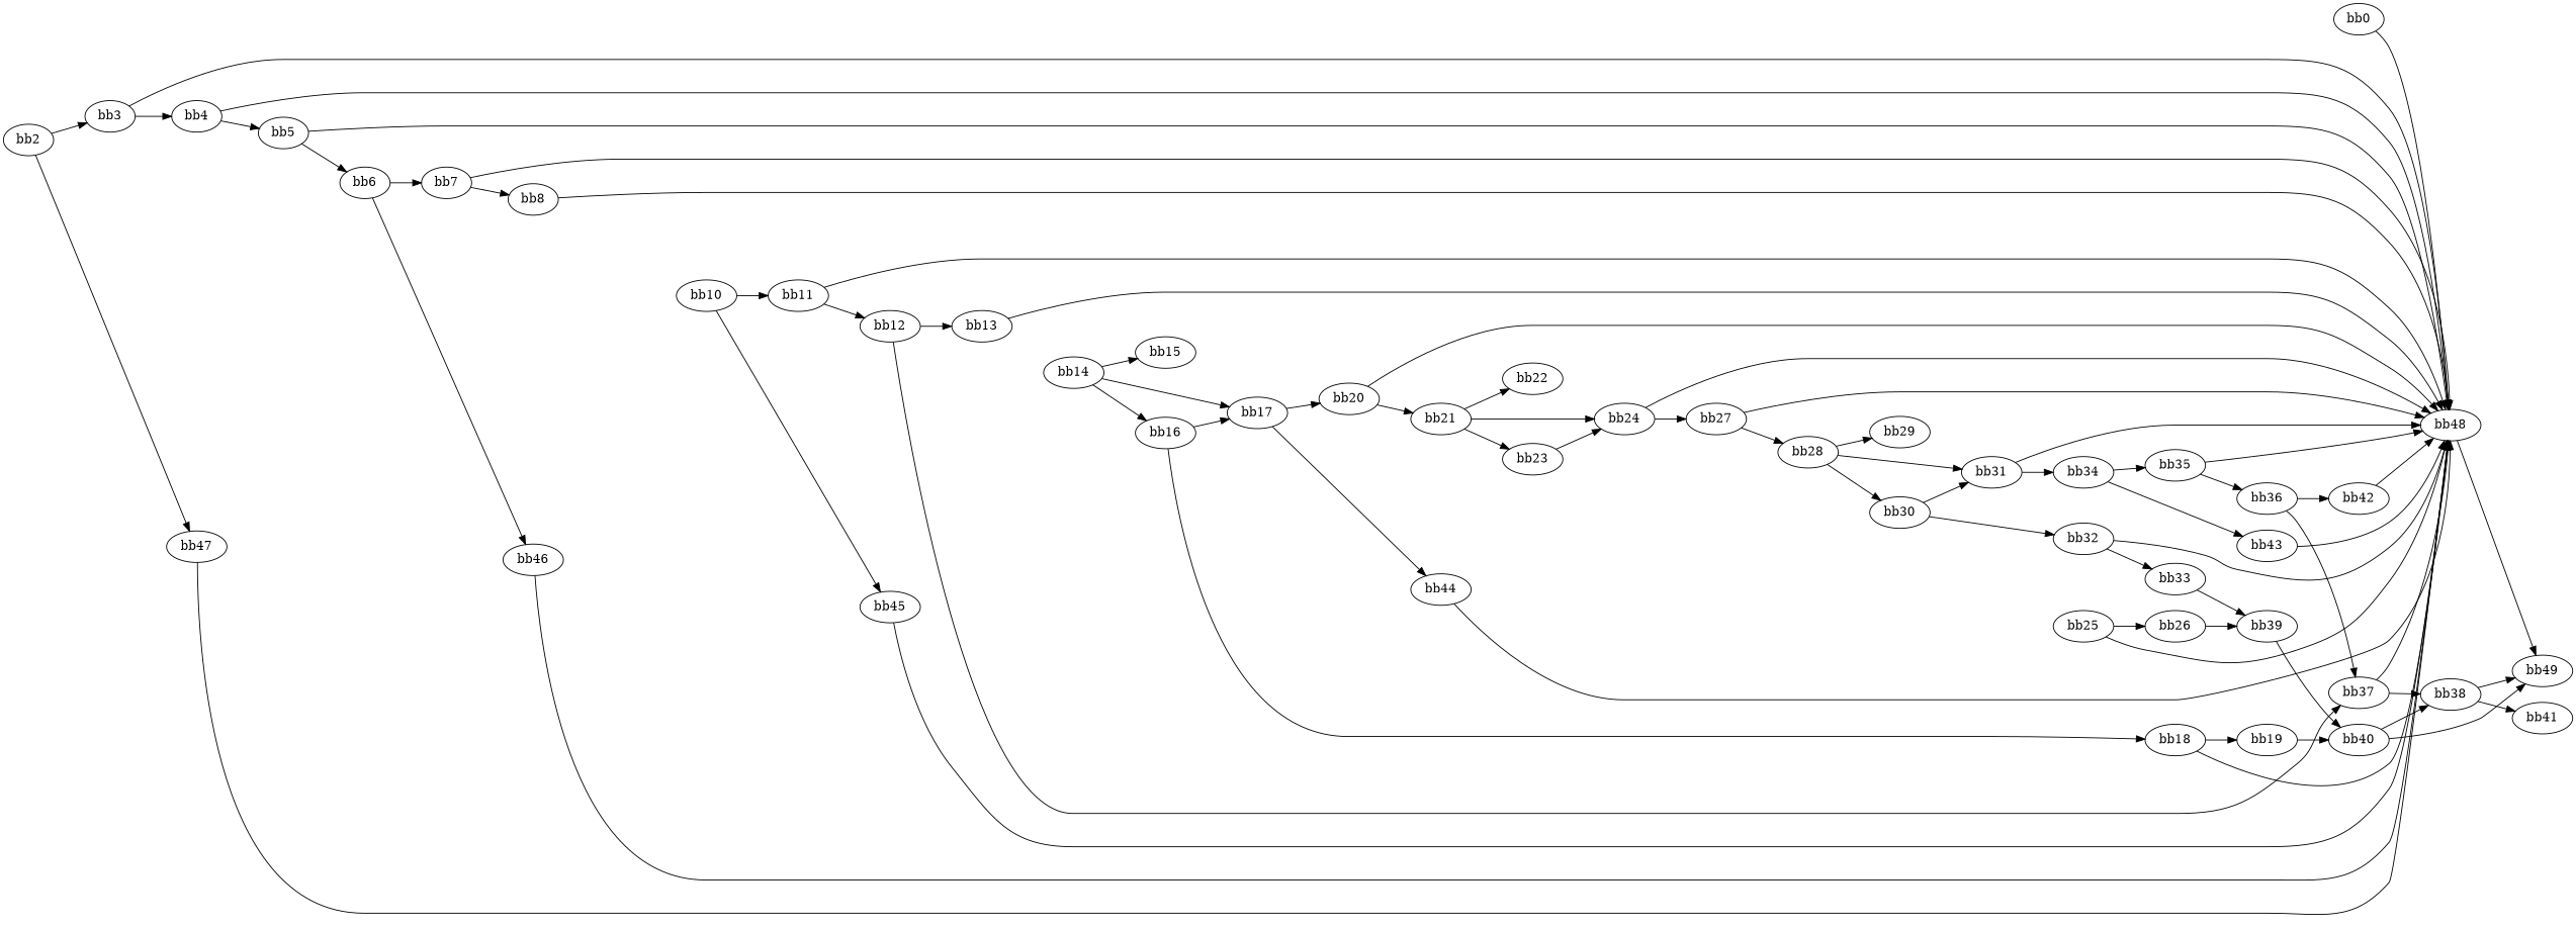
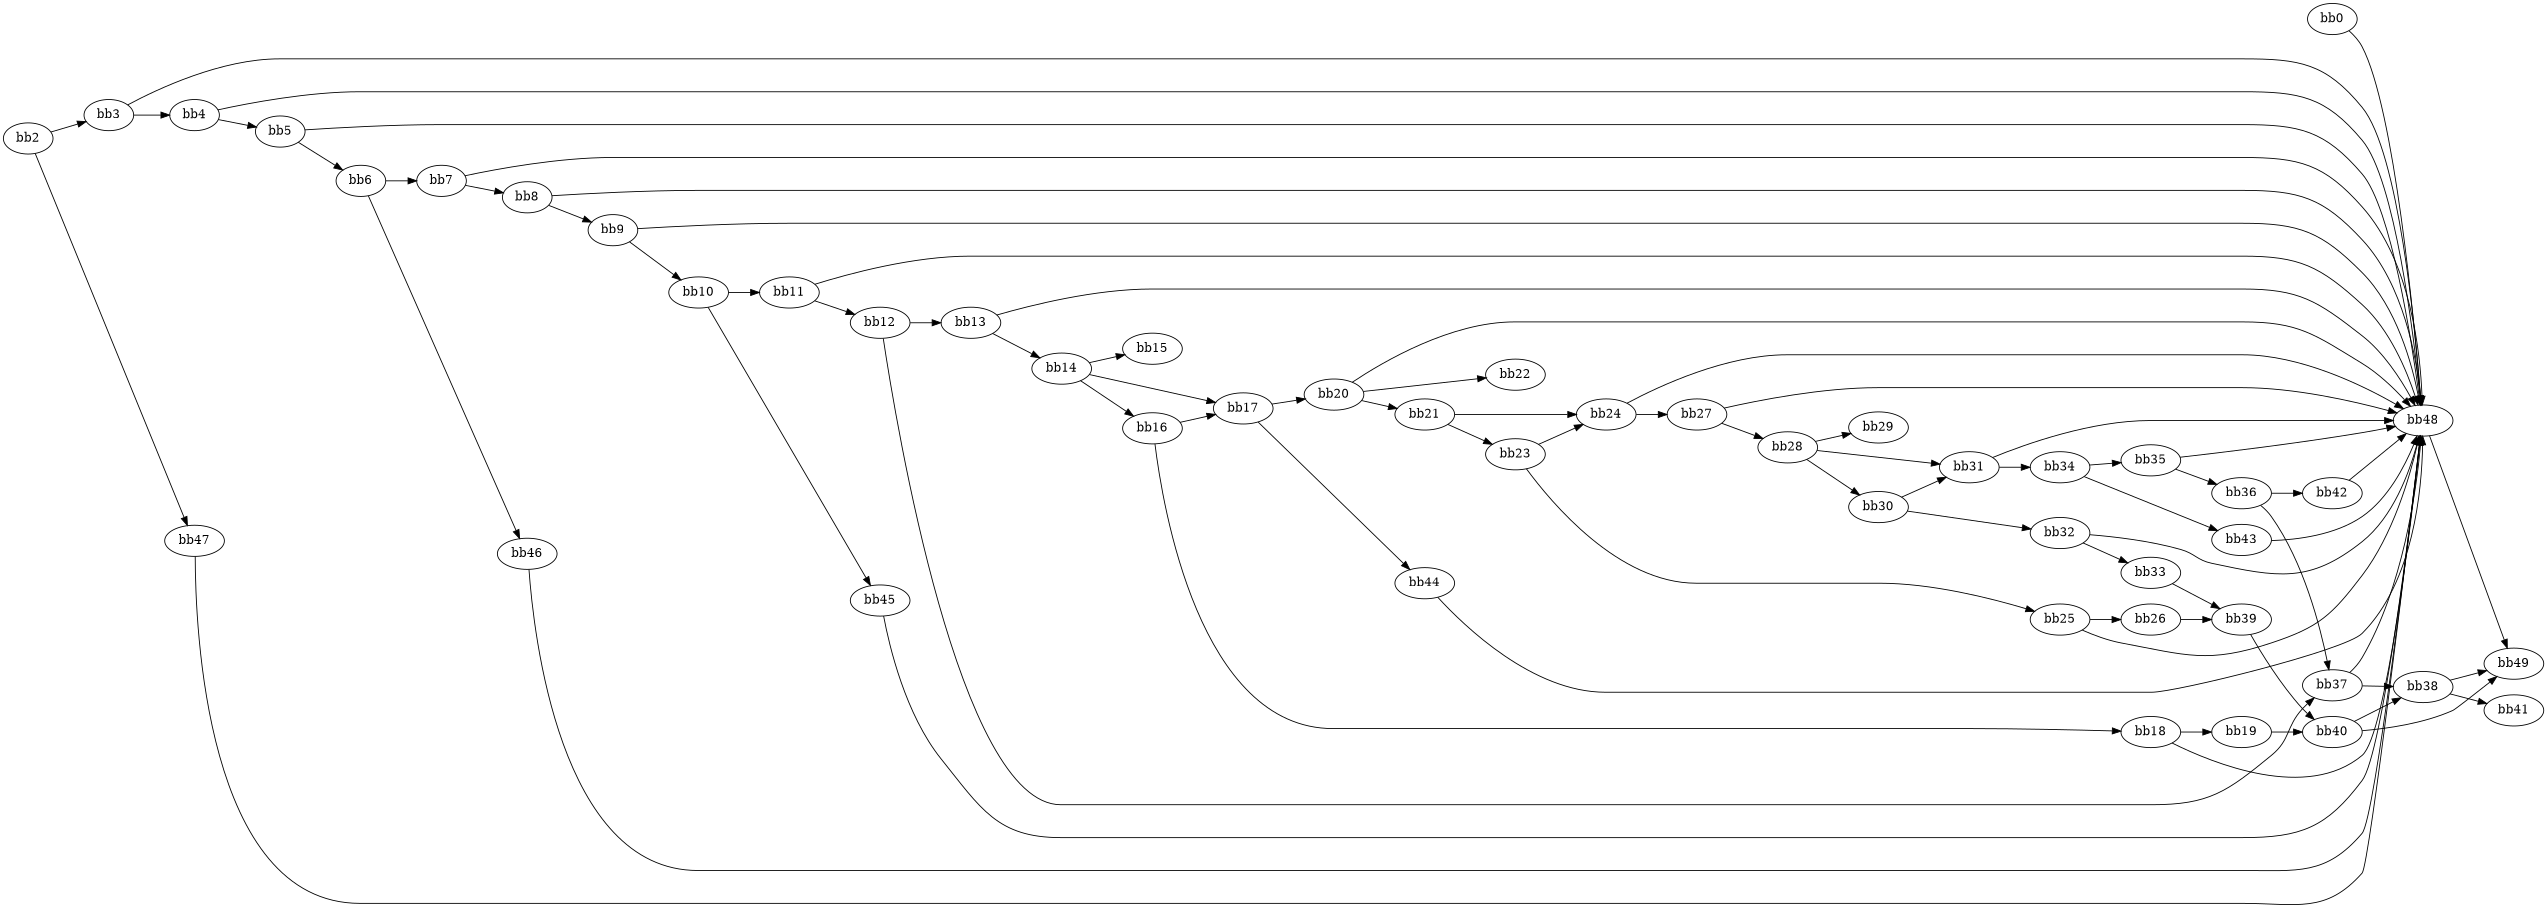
  digraph {
    rankdir=LR
    n1 [label="bb0\l"]
    n2 [label="bb48\l"]
    n3 [label="bb49\l"]
    n4 [label="bb2\l"]
    n5 [label="bb3\l"]
    n6 [label="bb47\l"]
    n7 [label="bb4\l"]
    n8 [label="bb5\l"]
    n9 [label="bb6\l"]
    n10 [label="bb7\l"]
    n11 [label="bb46\l"]
    n12 [label="bb8\l"]
+   n13 [label="bb9\l"]
    n14 [label="bb10\l"]
    n15 [label="bb11\l"]
    n16 [label="bb45\l"]
    n17 [label="bb12\l"]
    n18 [label="bb13\l"]
    n19 [label="bb37\l"]
    n20 [label="bb14\l"]
    n21 [label="bb15\l"]
    n22 [label="bb16\l"]
    n23 [label="bb17\l"]
    n24 [label="bb18\l"]
    n25 [label="bb20\l"]
    n26 [label="bb44\l"]
    n27 [label="bb19\l"]
    n28 [label="bb21\l"]
    n29 [label="bb40\l"]
    n30 [label="bb38\l"]
    n31 [label="bb22\l"]
    n32 [label="bb23\l"]
    n33 [label="bb24\l"]
    n34 [label="bb25\l"]
    n35 [label="bb27\l"]
    n36 [label="bb26\l"]
    n37 [label="bb28\l"]
    n38 [label="bb39\l"]
    n39 [label="bb29\l"]
    n40 [label="bb30\l"]
    n41 [label="bb31\l"]
    n42 [label="bb32\l"]
    n43 [label="bb34\l"]
    n44 [label="bb33\l"]
    n45 [label="bb35\l"]
    n46 [label="bb43\l"]
    n47 [label="bb36\l"]
    n48 [label="bb42\l"]
    n49 [label="bb41\l"]
    n1 -> n2
    n2 -> n3
    n4 -> n5
    n4 -> n6
    n5 -> n2
    n5 -> n7
    n6 -> n2
    n7 -> n2
    n7 -> n8
    n8 -> n2
    n8 -> n9
    n9 -> n10
    n9 -> n11
    n10 -> n2
    n10 -> n12
    n11 -> n2
    n12 -> n2
+   n12 -> n13
+   n13 -> n2
+   n13 -> n14
    n14 -> n15
    n14 -> n16
    n15 -> n2
    n15 -> n17
    n16 -> n2
    n17 -> n18
    n17 -> n19
    n18 -> n2
+   n18 -> n20
    n19 -> n2
    n19 -> n30
    n20 -> n21
    n20 -> n22
    n20 -> n23
    n22 -> n23
    n22 -> n24
    n23 -> n25
    n23 -> n26
    n24 -> n2
    n24 -> n27
    n25 -> n2
    n25 -> n28
    n26 -> n2
    n27 -> n29
-   n28 -> n31
+   n25 -> n31
    n28 -> n32
    n28 -> n33
    n29 -> n3
    n29 -> n30
    n30 -> n3
    n30 -> n49
    n32 -> n33
+   n32 -> n34
    n33 -> n2
    n33 -> n35
    n34 -> n2
    n34 -> n36
    n35 -> n2
    n35 -> n37
    n36 -> n38
    n37 -> n39
    n37 -> n40
    n37 -> n41
    n38 -> n29
    n40 -> n41
    n40 -> n42
    n41 -> n2
    n41 -> n43
    n42 -> n2
    n42 -> n44
    n43 -> n45
    n43 -> n46
    n44 -> n38
    n45 -> n2
    n45 -> n47
    n46 -> n2
    n47 -> n19
    n47 -> n48
    n48 -> n2
  }
